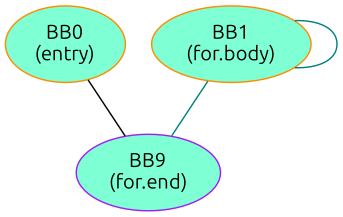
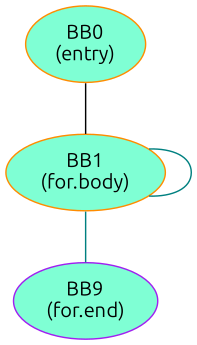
  strict graph {
    fontname=Ubuntu
    node [color=darkorange fillcolor=aquamarine fontname=Ubuntu style=filled]
    edge [color=teal fontname=Ubuntu]
    n1 [label="BB0\n(entry)"]
    n2 [label="BB1\n(for.body)"]
    n3 [color=purple label="BB9\n(for.end)"]
-   n1 -- n3 [color=black]
+   n1 -- n2 [color=black]
    n2 -- n2
    n2 -- n3
  }
